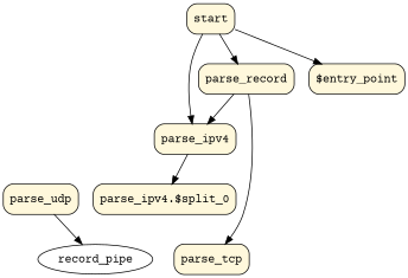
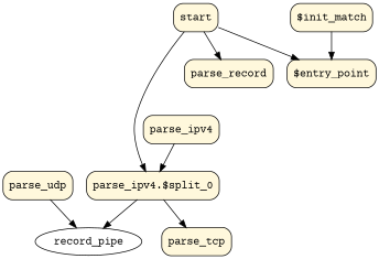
  digraph {
    fontname="Courier Prime"
    node [fontname="Courier Prime" fillcolor=cornsilk shape=record style="filled,rounded"]
    edge [fontname="Courier Prime"]
    n1 [label=record_pipe fillcolor="" shape="" style=""]
    n2 [label="{parse_tcp}"]
    n3 [label="{parse_ipv4\.\$split_0}"]
    n4 [label="{parse_udp}"]
    n5 [label="{parse_ipv4}"]
    n6 [label="{parse_record}"]
    n7 [label="{start}"]
    n8 [label="{\$entry_point}"]
-   n6 -> n2
+   n9 [label="{\$init_match}"]
+   n3 -> n1
+   n3 -> n2
    n4 -> n1
    n5 -> n3
-   n6 -> n5
-   n7 -> n5
+   n7 -> n3
    n7 -> n6
    n7 -> n8
+   n9 -> n8
  }
